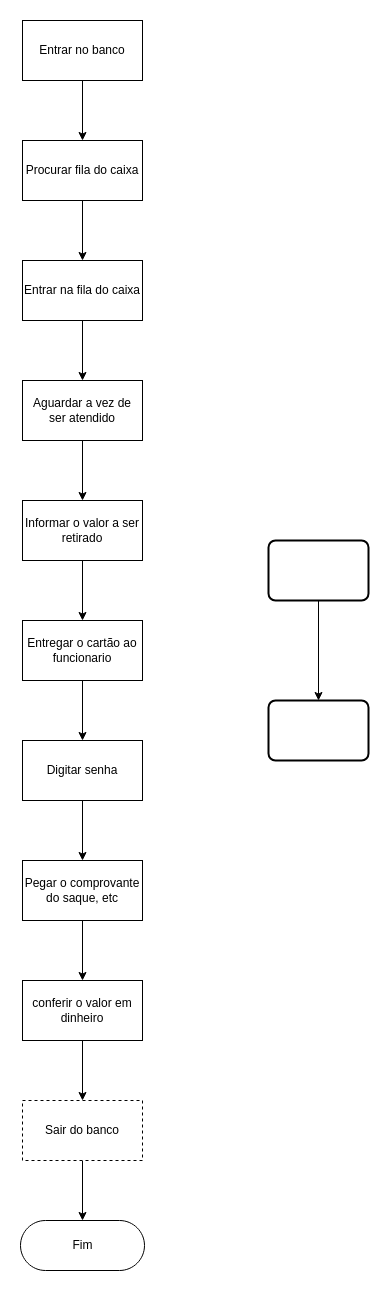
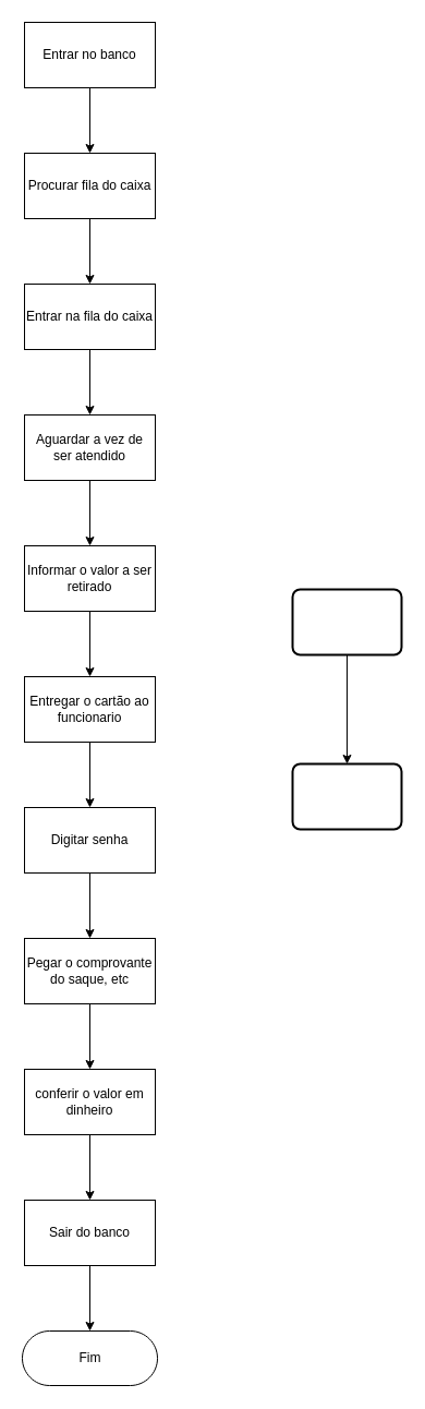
  <mxCell id="0" />
  <mxCell id="1" parent="0" />
  <mxCell id="2" value="" style="edgeStyle=orthogonalEdgeStyle;rounded=0;orthogonalLoop=1;jettySize=auto;html=1;" edge="1" parent="1" source="3" target="5"><mxGeometry relative="1" as="geometry" /></mxCell>
  <mxCell id="3" value="Entrar no banco" style="rounded=0;whiteSpace=wrap;html=1;" vertex="1" parent="1"><mxGeometry x="22" y="20" width="120" height="60" as="geometry" /></mxCell>
  <mxCell id="4" value="" style="edgeStyle=orthogonalEdgeStyle;rounded=0;orthogonalLoop=1;jettySize=auto;html=1;" edge="1" parent="1" source="5" target="7"><mxGeometry relative="1" as="geometry" /></mxCell>
  <mxCell id="5" value="Procurar fila do caixa" style="rounded=0;whiteSpace=wrap;html=1;" vertex="1" parent="1"><mxGeometry x="22" y="140" width="120" height="60" as="geometry" /></mxCell>
  <mxCell id="6" value="" style="edgeStyle=orthogonalEdgeStyle;rounded=0;orthogonalLoop=1;jettySize=auto;html=1;" edge="1" parent="1" source="7" target="9"><mxGeometry relative="1" as="geometry" /></mxCell>
  <mxCell id="7" value="Entrar na fila do caixa" style="rounded=0;whiteSpace=wrap;html=1;" vertex="1" parent="1"><mxGeometry x="22" y="260" width="120" height="60" as="geometry" /></mxCell>
  <mxCell id="8" value="" style="edgeStyle=orthogonalEdgeStyle;rounded=0;orthogonalLoop=1;jettySize=auto;html=1;" edge="1" parent="1" source="9" target="11"><mxGeometry relative="1" as="geometry" /></mxCell>
  <mxCell id="9" value="Aguardar a vez de ser atendido" style="rounded=0;whiteSpace=wrap;html=1;" vertex="1" parent="1"><mxGeometry x="22" y="380" width="120" height="60" as="geometry" /></mxCell>
  <mxCell id="10" value="" style="edgeStyle=orthogonalEdgeStyle;rounded=0;orthogonalLoop=1;jettySize=auto;html=1;" edge="1" parent="1" source="11" target="13"><mxGeometry relative="1" as="geometry" /></mxCell>
  <mxCell id="11" value="Informar o valor a ser retirado" style="rounded=0;whiteSpace=wrap;html=1;" vertex="1" parent="1"><mxGeometry x="22" y="500" width="120" height="60" as="geometry" /></mxCell>
  <mxCell id="12" value="" style="edgeStyle=orthogonalEdgeStyle;rounded=0;orthogonalLoop=1;jettySize=auto;html=1;" edge="1" parent="1" source="13" target="15"><mxGeometry relative="1" as="geometry" /></mxCell>
  <mxCell id="13" value="Entregar o cartão ao funcionario" style="rounded=0;whiteSpace=wrap;html=1;" vertex="1" parent="1"><mxGeometry x="22" y="620" width="120" height="60" as="geometry" /></mxCell>
  <mxCell id="14" value="" style="edgeStyle=orthogonalEdgeStyle;rounded=0;orthogonalLoop=1;jettySize=auto;html=1;" edge="1" parent="1" source="15" target="17"><mxGeometry relative="1" as="geometry" /></mxCell>
  <mxCell id="15" value="Digitar senha" style="rounded=0;whiteSpace=wrap;html=1;" vertex="1" parent="1"><mxGeometry x="22" y="740" width="120" height="60" as="geometry" /></mxCell>
  <mxCell id="16" value="" style="edgeStyle=orthogonalEdgeStyle;rounded=0;orthogonalLoop=1;jettySize=auto;html=1;" edge="1" parent="1" source="17" target="19"><mxGeometry relative="1" as="geometry" /></mxCell>
  <mxCell id="17" value="Pegar o comprovante do saque, etc" style="rounded=0;whiteSpace=wrap;html=1;" vertex="1" parent="1"><mxGeometry x="22" y="860" width="120" height="60" as="geometry" /></mxCell>
  <mxCell id="18" value="" style="edgeStyle=orthogonalEdgeStyle;rounded=0;orthogonalLoop=1;jettySize=auto;html=1;" edge="1" parent="1" source="19" target="22"><mxGeometry relative="1" as="geometry" /></mxCell>
  <mxCell id="19" value="conferir o valor em dinheiro" style="rounded=0;whiteSpace=wrap;html=1;" vertex="1" parent="1"><mxGeometry x="22" y="980" width="120" height="60" as="geometry" /></mxCell>
  <mxCell id="20" value="Fim" style="html=1;dashed=0;whitespace=wrap;shape=mxgraph.dfd.start" vertex="1" parent="1"><mxGeometry x="20" y="1220" width="124" height="50" as="geometry" /></mxCell>
  <mxCell id="21" value="" style="edgeStyle=orthogonalEdgeStyle;rounded=0;orthogonalLoop=1;jettySize=auto;html=1;" edge="1" parent="1" source="22" target="20"><mxGeometry relative="1" as="geometry" /></mxCell>
- <mxCell id="22" value="Sair do banco" style="rounded=0;whiteSpace=wrap;html=1;dashed=1;" vertex="1" parent="1"><mxGeometry x="22" y="1100" width="120" height="60" as="geometry" /></mxCell>
+ <mxCell id="22" value="Sair do banco" style="rounded=0;whiteSpace=wrap;html=1;" vertex="1" parent="1"><mxGeometry x="22" y="1100" width="120" height="60" as="geometry" /></mxCell>
  <mxCell id="23" value="" style="rounded=1;whiteSpace=wrap;html=1;absoluteArcSize=1;arcSize=14;strokeWidth=2;" vertex="1" parent="1"><mxGeometry x="268" y="540" width="100" height="60" as="geometry" /></mxCell>
  <mxCell id="24" value="" style="rounded=1;whiteSpace=wrap;html=1;absoluteArcSize=1;arcSize=14;strokeWidth=2;" vertex="1" parent="1"><mxGeometry x="268" y="700" width="100" height="60" as="geometry" /></mxCell>
  <mxCell id="25" value="" style="endArrow=classic;html=1;rounded=0;exitX=0.5;exitY=1;exitDx=0;exitDy=0;entryX=0.5;entryY=0;entryDx=0;entryDy=0;" edge="1" parent="1" source="23" target="24"><mxGeometry width="50" height="50" relative="1" as="geometry"><mxPoint x="378" y="650" as="sourcePoint" /><mxPoint x="428" y="600" as="targetPoint" /></mxGeometry></mxCell>
